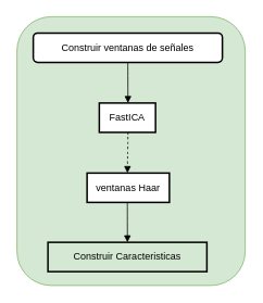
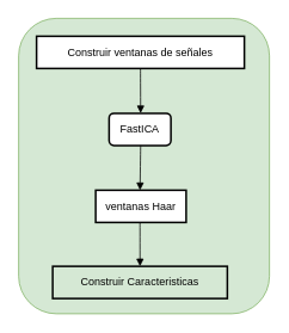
  <mxCell id="0" />
  <mxCell id="1" parent="0" />
  <mxCell id="2" value="" style="rounded=1;whiteSpace=wrap;html=1;fillColor=#d5e8d4;strokeColor=#82b366;" vertex="1" parent="1"><mxGeometry x="20" y="20" width="280" height="330" as="geometry" /></mxCell>
- <mxCell id="3" value="Construir ventanas de señales" style="whiteSpace=wrap;strokeWidth=2;rounded=1;" parent="1" vertex="1"><mxGeometry width="232" height="36" as="geometry" x="40" y="40" /></mxCell>
- <mxCell id="4" value="FastICA" style="whiteSpace=wrap;strokeWidth=2;" parent="1" vertex="1"><mxGeometry x="121" y="126" width="69" height="36" as="geometry" /></mxCell>
+ <mxCell id="3" value="Construir ventanas de señales" style="whiteSpace=wrap;strokeWidth=2;" parent="1" vertex="1"><mxGeometry width="232" height="36" as="geometry" x="40" y="40" /></mxCell>
+ <mxCell id="4" value="FastICA" style="whiteSpace=wrap;strokeWidth=2;rounded=1;" parent="1" vertex="1"><mxGeometry x="121" y="126" width="69" height="36" as="geometry" /></mxCell>
  <mxCell id="5" value="ventanas Haar" style="whiteSpace=wrap;strokeWidth=2;" parent="1" vertex="1"><mxGeometry x="106" y="212" width="101" height="36" as="geometry" /></mxCell>
  <mxCell id="6" value="Construir Caracteristicas" style="whiteSpace=wrap;strokeWidth=2;fillColor=#d5e8d4;" parent="1" vertex="1"><mxGeometry x="58" y="297" width="195" height="36" as="geometry" /></mxCell>
  <mxCell id="7" value="" style="curved=1;startArrow=none;endArrow=block;exitX=0.5;exitY=0.99;entryX=0.51;entryY=-0.01;" parent="1" source="3" target="4" edge="1"><mxGeometry relative="1" as="geometry"><Array as="points" /></mxGeometry></mxCell>
- <mxCell id="8" value="" style="curved=1;startArrow=none;endArrow=block;exitX=0.51;exitY=0.99;entryX=0.49;entryY=-0.01;dashed=1;" parent="1" source="4" target="5" edge="1"><mxGeometry relative="1" as="geometry"><Array as="points" /></mxGeometry></mxCell>
+ <mxCell id="8" value="" style="curved=1;startArrow=none;endArrow=block;exitX=0.51;exitY=0.99;entryX=0.49;entryY=-0.01;" parent="1" source="4" target="5" edge="1"><mxGeometry relative="1" as="geometry"><Array as="points" /></mxGeometry></mxCell>
  <mxCell id="9" value="" style="curved=1;startArrow=none;endArrow=block;exitX=0.49;exitY=0.98;entryX=0.5;entryY=0.01;" parent="1" source="5" target="6" edge="1"><mxGeometry relative="1" as="geometry"><Array as="points" /></mxGeometry></mxCell>
